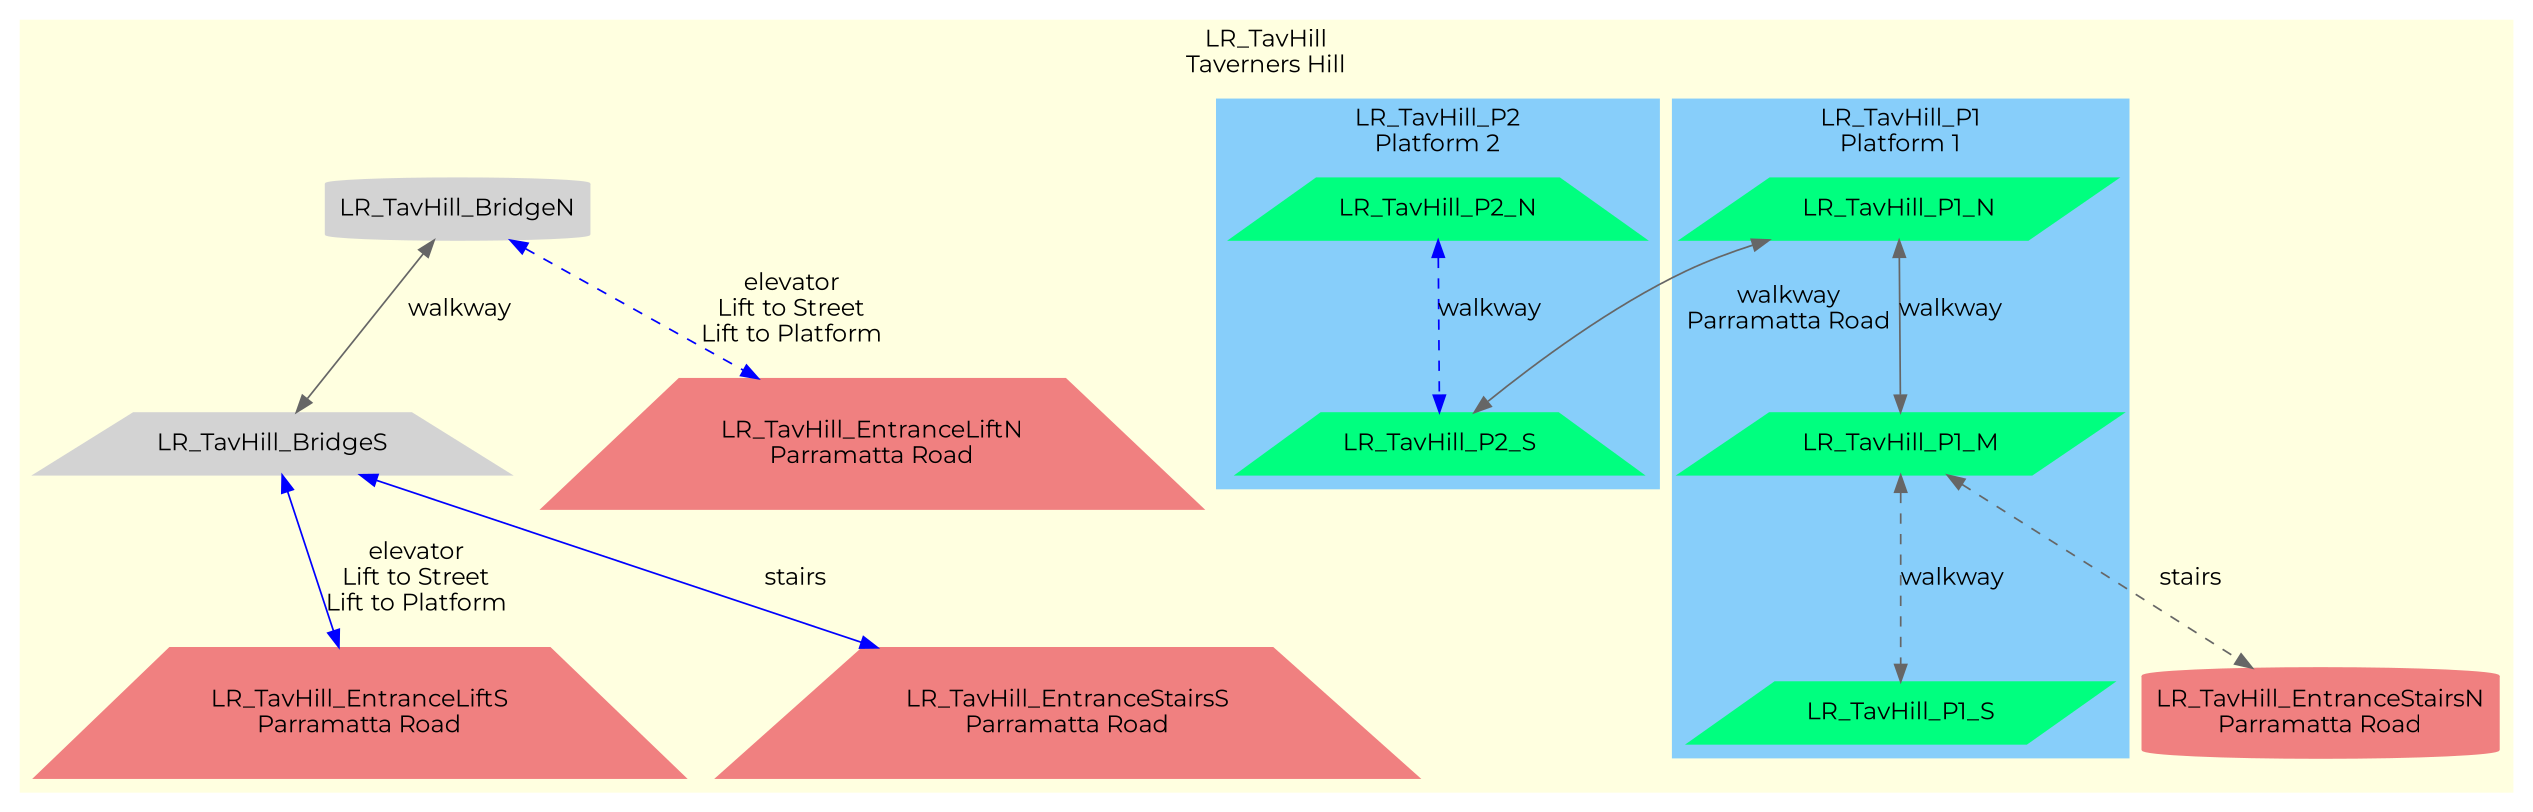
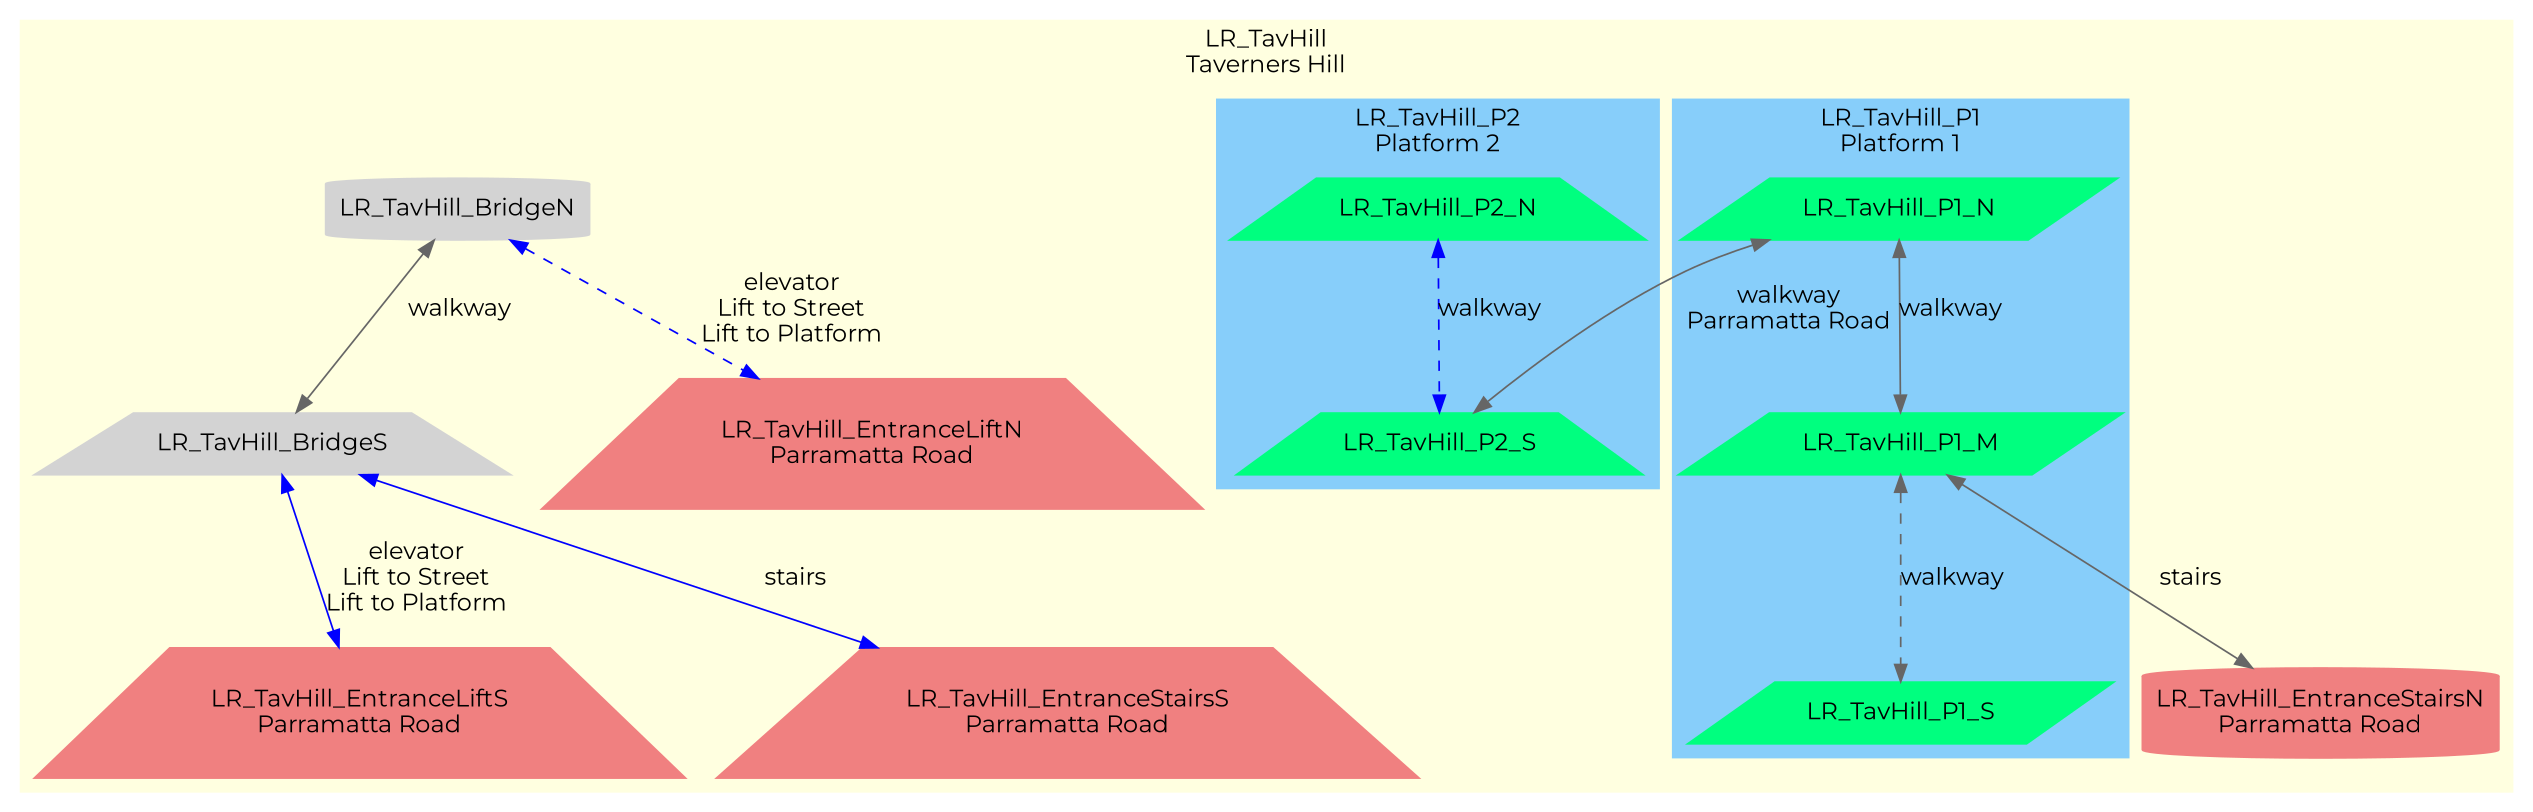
  digraph {
    fontname=Montserrat
    node [color=springgreen fontname=Montserrat shape=trapezium style=filled]
    edge [color=gray40 dir=both fontname=Montserrat style=solid]
    n1 [label=LR_TavHill_P1_N shape=parallelogram]
    n2 [label=LR_TavHill_P1_M shape=parallelogram]
    n3 [label=LR_TavHill_P1_S shape=parallelogram]
    n4 [label=LR_TavHill_P2_N]
    n5 [label=LR_TavHill_P2_S]
    n6 [color=lightcoral label="LR_TavHill_EntranceLiftN\nParramatta Road"]
    n7 [color=lightcoral label="LR_TavHill_EntranceStairsN\nParramatta Road" shape=cylinder]
    n8 [color=lightcoral label="LR_TavHill_EntranceLiftS\nParramatta Road"]
    n9 [color=lightcoral label="LR_TavHill_EntranceStairsS\nParramatta Road"]
    n10 [color=lightgrey label=LR_TavHill_BridgeN shape=cylinder]
    n11 [color=lightgrey label=LR_TavHill_BridgeS]
    subgraph cluster_1 {
      color=lightyellow
      label="LR_TavHill\nTaverners Hill"
      style=filled
      n6
      n7
      n8
      n9
      n10
      n11
      subgraph cluster_2 {
        color=lightskyblue
        label="LR_TavHill_P1\nPlatform 1"
        style=filled
        n1
        n2
        n3
      }
      subgraph cluster_3 {
        color=lightskyblue
        label="LR_TavHill_P2\nPlatform 2"
        style=filled
        n4
        n5
      }
    }
    n1 -> n2 [label=walkway]
    n1 -> n5 [label="walkway\nParramatta Road"]
    n2 -> n3 [label=walkway style=dashed]
-   n2 -> n7 [label=stairs style=dashed]
+   n2 -> n7 [label=stairs]
    n4 -> n5 [color=blue label=walkway style=dashed]
    n10 -> n6 [color=blue label="elevator\nLift to Street\nLift to Platform" style=dashed]
    n10 -> n11 [label=walkway]
    n11 -> n8 [color=blue label="elevator\nLift to Street\nLift to Platform"]
    n11 -> n9 [color=blue label=stairs]
  }
